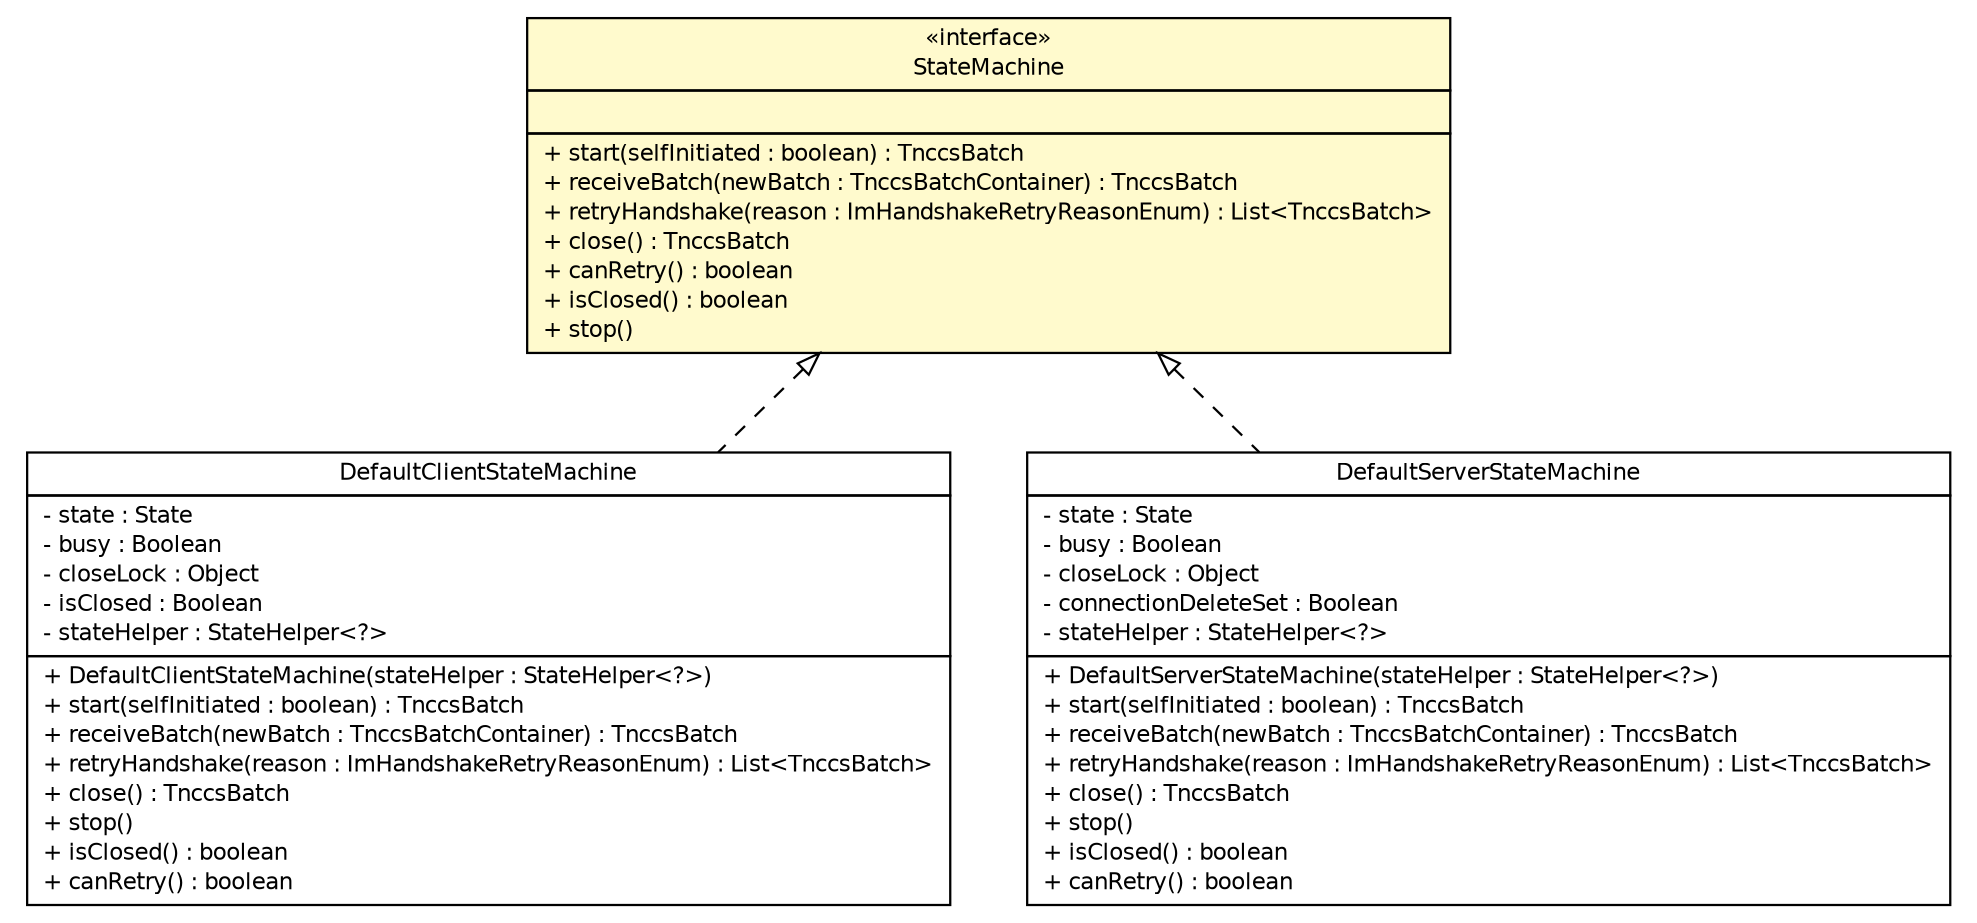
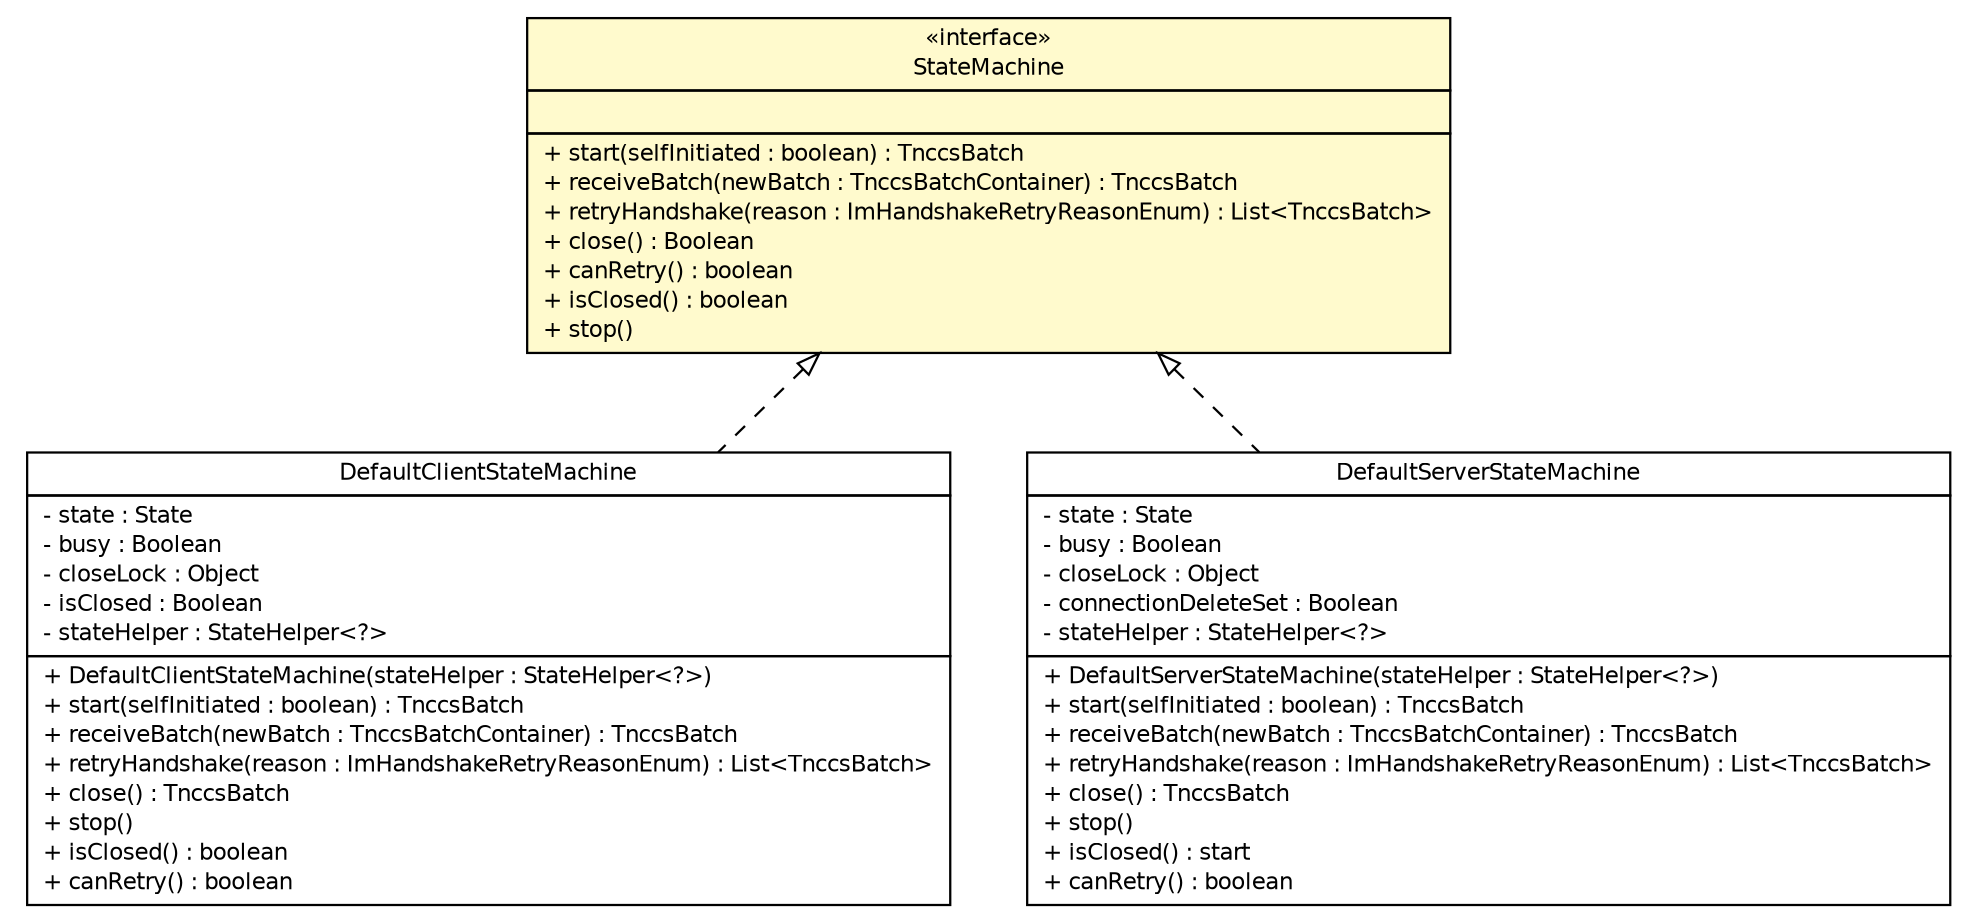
  digraph {
    nodesep=0.25
    ranksep=0.5
    node [fontcolor=black fontname=Helvetica fontsize=10.0 shape=plaintext]
    edge [arrowtail=empty dir=back fontname=Helvetica fontsize=10 headport=p labelfontname=Helvetica labelfontsize=10 style=dashed tailport=p]
-   n1 [label=<<table title="de.hsbremen.tc.tnc.tnccs.session.statemachine.StateMachine" border="0" cellborder="1" cellspacing="0" cellpadding="2" port="p" bgcolor="lemonChiffon" href="./StateMachine.html"> 		<tr><td><table border="0" cellspacing="0" cellpadding="1"> <tr><td align="center" balign="center"> &#171;interface&#187; </td></tr> <tr><td align="center" balign="center"> StateMachine </td></tr> 		</table></td></tr> 		<tr><td><table border="0" cellspacing="0" cellpadding="1"> <tr><td align="left" balign="left">  </td></tr> 		</table></td></tr> 		<tr><td><table border="0" cellspacing="0" cellpadding="1"> <tr><td align="left" balign="left"> + start(selfInitiated : boolean) : TnccsBatch </td></tr> <tr><td align="left" balign="left"> + receiveBatch(newBatch : TnccsBatchContainer) : TnccsBatch </td></tr> <tr><td align="left" balign="left"> + retryHandshake(reason : ImHandshakeRetryReasonEnum) : List&lt;TnccsBatch&gt; </td></tr> <tr><td align="left" balign="left"> + close() : TnccsBatch </td></tr> <tr><td align="left" balign="left"> + canRetry() : boolean </td></tr> <tr><td align="left" balign="left"> + isClosed() : boolean </td></tr> <tr><td align="left" balign="left"> + stop() </td></tr> 		</table></td></tr> 		</table>>]
+   n1 [label=<<table title="de.hsbremen.tc.tnc.tnccs.session.statemachine.StateMachine" border="0" cellborder="1" cellspacing="0" cellpadding="2" port="p" bgcolor="lemonChiffon" href="./StateMachine.html"> 		<tr><td><table border="0" cellspacing="0" cellpadding="1"> <tr><td align="center" balign="center"> &#171;interface&#187; </td></tr> <tr><td align="center" balign="center"> StateMachine </td></tr> 		</table></td></tr> 		<tr><td><table border="0" cellspacing="0" cellpadding="1"> <tr><td align="left" balign="left">  </td></tr> 		</table></td></tr> 		<tr><td><table border="0" cellspacing="0" cellpadding="1"> <tr><td align="left" balign="left"> + start(selfInitiated : boolean) : TnccsBatch </td></tr> <tr><td align="left" balign="left"> + receiveBatch(newBatch : TnccsBatchContainer) : TnccsBatch </td></tr> <tr><td align="left" balign="left"> + retryHandshake(reason : ImHandshakeRetryReasonEnum) : List&lt;TnccsBatch&gt; </td></tr> <tr><td align="left" balign="left"> + close() : Boolean </td></tr> <tr><td align="left" balign="left"> + canRetry() : boolean </td></tr> <tr><td align="left" balign="left"> + isClosed() : boolean </td></tr> <tr><td align="left" balign="left"> + stop() </td></tr> 		</table></td></tr> 		</table>>]
    n2 [label=<<table title="de.hsbremen.tc.tnc.tnccs.session.statemachine.simple.DefaultClientStateMachine" border="0" cellborder="1" cellspacing="0" cellpadding="2" port="p" href="./simple/DefaultClientStateMachine.html"> 		<tr><td><table border="0" cellspacing="0" cellpadding="1"> <tr><td align="center" balign="center"> DefaultClientStateMachine </td></tr> 		</table></td></tr> 		<tr><td><table border="0" cellspacing="0" cellpadding="1"> <tr><td align="left" balign="left"> - state : State </td></tr> <tr><td align="left" balign="left"> - busy : Boolean </td></tr> <tr><td align="left" balign="left"> - closeLock : Object </td></tr> <tr><td align="left" balign="left"> - isClosed : Boolean </td></tr> <tr><td align="left" balign="left"> - stateHelper : StateHelper&lt;?&gt; </td></tr> 		</table></td></tr> 		<tr><td><table border="0" cellspacing="0" cellpadding="1"> <tr><td align="left" balign="left"> + DefaultClientStateMachine(stateHelper : StateHelper&lt;?&gt;) </td></tr> <tr><td align="left" balign="left"> + start(selfInitiated : boolean) : TnccsBatch </td></tr> <tr><td align="left" balign="left"> + receiveBatch(newBatch : TnccsBatchContainer) : TnccsBatch </td></tr> <tr><td align="left" balign="left"> + retryHandshake(reason : ImHandshakeRetryReasonEnum) : List&lt;TnccsBatch&gt; </td></tr> <tr><td align="left" balign="left"> + close() : TnccsBatch </td></tr> <tr><td align="left" balign="left"> + stop() </td></tr> <tr><td align="left" balign="left"> + isClosed() : boolean </td></tr> <tr><td align="left" balign="left"> + canRetry() : boolean </td></tr> 		</table></td></tr> 		</table>>]
-   n3 [label=<<table title="de.hsbremen.tc.tnc.tnccs.session.statemachine.simple.DefaultServerStateMachine" border="0" cellborder="1" cellspacing="0" cellpadding="2" port="p" href="./simple/DefaultServerStateMachine.html"> 		<tr><td><table border="0" cellspacing="0" cellpadding="1"> <tr><td align="center" balign="center"> DefaultServerStateMachine </td></tr> 		</table></td></tr> 		<tr><td><table border="0" cellspacing="0" cellpadding="1"> <tr><td align="left" balign="left"> - state : State </td></tr> <tr><td align="left" balign="left"> - busy : Boolean </td></tr> <tr><td align="left" balign="left"> - closeLock : Object </td></tr> <tr><td align="left" balign="left"> - connectionDeleteSet : Boolean </td></tr> <tr><td align="left" balign="left"> - stateHelper : StateHelper&lt;?&gt; </td></tr> 		</table></td></tr> 		<tr><td><table border="0" cellspacing="0" cellpadding="1"> <tr><td align="left" balign="left"> + DefaultServerStateMachine(stateHelper : StateHelper&lt;?&gt;) </td></tr> <tr><td align="left" balign="left"> + start(selfInitiated : boolean) : TnccsBatch </td></tr> <tr><td align="left" balign="left"> + receiveBatch(newBatch : TnccsBatchContainer) : TnccsBatch </td></tr> <tr><td align="left" balign="left"> + retryHandshake(reason : ImHandshakeRetryReasonEnum) : List&lt;TnccsBatch&gt; </td></tr> <tr><td align="left" balign="left"> + close() : TnccsBatch </td></tr> <tr><td align="left" balign="left"> + stop() </td></tr> <tr><td align="left" balign="left"> + isClosed() : boolean </td></tr> <tr><td align="left" balign="left"> + canRetry() : boolean </td></tr> 		</table></td></tr> 		</table>>]
+   n3 [label=<<table title="de.hsbremen.tc.tnc.tnccs.session.statemachine.simple.DefaultServerStateMachine" border="0" cellborder="1" cellspacing="0" cellpadding="2" port="p" href="./simple/DefaultServerStateMachine.html"> 		<tr><td><table border="0" cellspacing="0" cellpadding="1"> <tr><td align="center" balign="center"> DefaultServerStateMachine </td></tr> 		</table></td></tr> 		<tr><td><table border="0" cellspacing="0" cellpadding="1"> <tr><td align="left" balign="left"> - state : State </td></tr> <tr><td align="left" balign="left"> - busy : Boolean </td></tr> <tr><td align="left" balign="left"> - closeLock : Object </td></tr> <tr><td align="left" balign="left"> - connectionDeleteSet : Boolean </td></tr> <tr><td align="left" balign="left"> - stateHelper : StateHelper&lt;?&gt; </td></tr> 		</table></td></tr> 		<tr><td><table border="0" cellspacing="0" cellpadding="1"> <tr><td align="left" balign="left"> + DefaultServerStateMachine(stateHelper : StateHelper&lt;?&gt;) </td></tr> <tr><td align="left" balign="left"> + start(selfInitiated : boolean) : TnccsBatch </td></tr> <tr><td align="left" balign="left"> + receiveBatch(newBatch : TnccsBatchContainer) : TnccsBatch </td></tr> <tr><td align="left" balign="left"> + retryHandshake(reason : ImHandshakeRetryReasonEnum) : List&lt;TnccsBatch&gt; </td></tr> <tr><td align="left" balign="left"> + close() : TnccsBatch </td></tr> <tr><td align="left" balign="left"> + stop() </td></tr> <tr><td align="left" balign="left"> + isClosed() : start </td></tr> <tr><td align="left" balign="left"> + canRetry() : boolean </td></tr> 		</table></td></tr> 		</table>>]
    n1 -> n2
    n1 -> n3
  }
